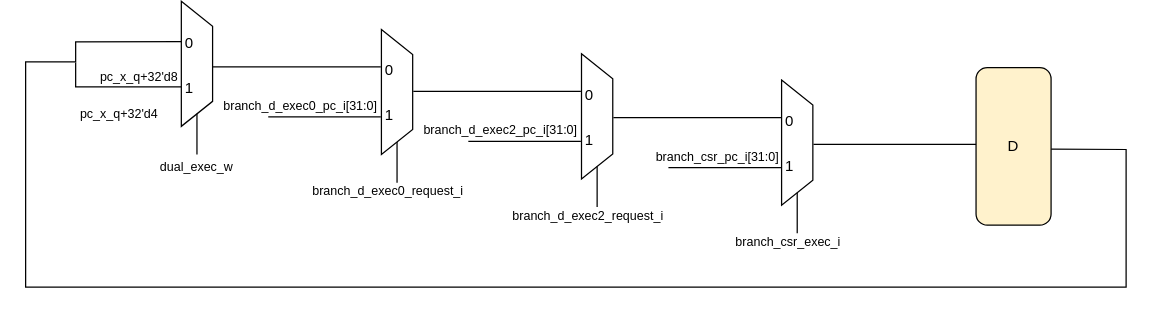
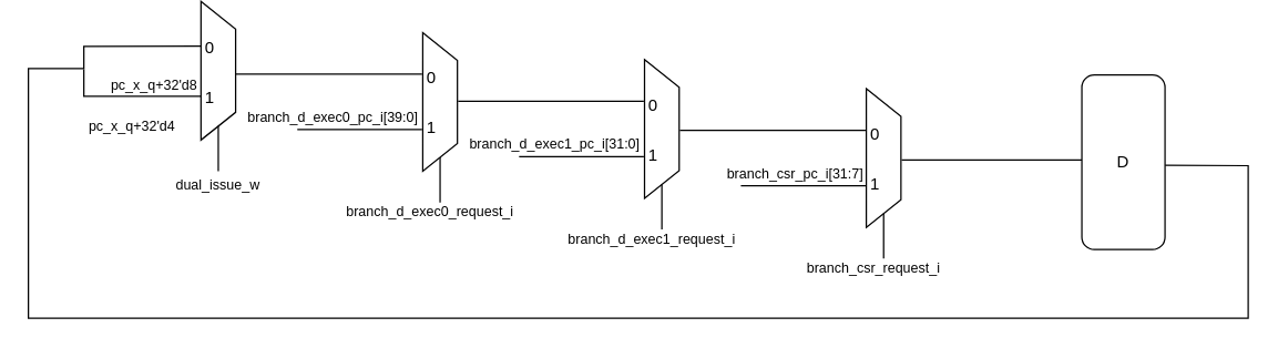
  <mxCell id="0" />
  <mxCell id="1" parent="0" />
  <mxCell id="2" value="" style="shape=trapezoid;perimeter=trapezoidPerimeter;whiteSpace=wrap;html=1;fixedSize=1;rotation=90;" vertex="1" parent="1"><mxGeometry x="107" y="33" width="100" height="25" as="geometry" /></mxCell>
  <mxCell id="3" value="&lt;font style=&quot;font-size: 10px;&quot;&gt;pc_x_q+32'd8&lt;/font&gt;" style="text;strokeColor=none;align=center;fillColor=none;html=1;verticalAlign=middle;whiteSpace=wrap;rounded=0;" vertex="1" parent="1"><mxGeometry x="76" y="49.5" width="70" height="13.5" as="geometry" /></mxCell>
  <mxCell id="4" value="&lt;p style=&quot;line-height: 100%;&quot;&gt;0&lt;br&gt;&lt;br&gt;&lt;br&gt;1&lt;/p&gt;" style="text;strokeColor=none;align=center;fillColor=none;html=1;verticalAlign=middle;whiteSpace=wrap;rounded=0;" vertex="1" parent="1"><mxGeometry x="146" y="20.5" width="10" height="50" as="geometry" /></mxCell>
  <mxCell id="5" value="&lt;font style=&quot;font-size: 10px;&quot;&gt;pc_x_q+32'd4&lt;/font&gt;" style="text;strokeColor=none;align=center;fillColor=none;html=1;verticalAlign=middle;whiteSpace=wrap;rounded=0;" vertex="1" parent="1"><mxGeometry x="60" y="78.5" width="70" height="13.5" as="geometry" /></mxCell>
  <mxCell id="6" value="" style="endArrow=none;html=1;rounded=0;exitX=0.525;exitY=0;exitDx=0;exitDy=0;exitPerimeter=0;" edge="1" parent="1" source="2"><mxGeometry width="50" height="50" relative="1" as="geometry"><mxPoint x="164" y="88" as="sourcePoint" /><mxPoint x="304" y="48" as="targetPoint" /></mxGeometry></mxCell>
  <mxCell id="7" value="" style="endArrow=none;html=1;rounded=0;entryX=1;entryY=0.5;entryDx=0;entryDy=0;" edge="1" parent="1" target="2"><mxGeometry width="50" height="50" relative="1" as="geometry"><mxPoint x="157" y="118" as="sourcePoint" /><mxPoint x="194" y="78" as="targetPoint" /></mxGeometry></mxCell>
- <mxCell id="8" value="&lt;font style=&quot;font-size: 10px;&quot;&gt;dual_exec_w&lt;/font&gt;" style="text;strokeColor=none;align=center;fillColor=none;html=1;verticalAlign=middle;whiteSpace=wrap;rounded=0;" vertex="1" parent="1"><mxGeometry x="112" y="118" width="90" height="20" as="geometry" /></mxCell>
+ <mxCell id="8" value="&lt;font style=&quot;font-size: 10px;&quot;&gt;dual_issue_w&lt;/font&gt;" style="text;strokeColor=none;align=center;fillColor=none;html=1;verticalAlign=middle;whiteSpace=wrap;rounded=0;" vertex="1" parent="1"><mxGeometry x="112" y="118" width="90" height="20" as="geometry" /></mxCell>
  <mxCell id="9" value="" style="shape=trapezoid;perimeter=trapezoidPerimeter;whiteSpace=wrap;html=1;fixedSize=1;rotation=90;" vertex="1" parent="1"><mxGeometry x="267" y="55.5" width="100" height="25" as="geometry" /></mxCell>
  <mxCell id="10" value="&lt;p style=&quot;line-height: 100%;&quot;&gt;0&lt;br&gt;&lt;br&gt;&lt;br&gt;1&lt;/p&gt;" style="text;strokeColor=none;align=center;fillColor=none;html=1;verticalAlign=middle;whiteSpace=wrap;rounded=0;" vertex="1" parent="1"><mxGeometry x="306" y="43" width="10" height="50" as="geometry" /></mxCell>
  <mxCell id="11" value="" style="endArrow=none;html=1;rounded=0;entryX=1;entryY=0.5;entryDx=0;entryDy=0;" edge="1" parent="1" target="9"><mxGeometry width="50" height="50" relative="1" as="geometry"><mxPoint x="317" y="140.5" as="sourcePoint" /><mxPoint x="354" y="100.5" as="targetPoint" /></mxGeometry></mxCell>
  <mxCell id="12" value="" style="endArrow=none;html=1;rounded=0;" edge="1" parent="1"><mxGeometry width="50" height="50" relative="1" as="geometry"><mxPoint x="214" y="88" as="sourcePoint" /><mxPoint x="304" y="88" as="targetPoint" /><Array as="points" /></mxGeometry></mxCell>
- <mxCell id="13" value="&lt;font style=&quot;font-size: 10px;&quot;&gt;branch_d_exec0_pc_i[31:0]&lt;/font&gt;" style="text;strokeColor=none;align=center;fillColor=none;html=1;verticalAlign=middle;whiteSpace=wrap;rounded=0;" vertex="1" parent="1"><mxGeometry x="179" y="68.5" width="122" height="20" as="geometry" /></mxCell>
+ <mxCell id="13" value="&lt;font style=&quot;font-size: 10px;&quot;&gt;branch_d_exec0_pc_i[39:0]&lt;/font&gt;" style="text;strokeColor=none;align=center;fillColor=none;html=1;verticalAlign=middle;whiteSpace=wrap;rounded=0;" vertex="1" parent="1"><mxGeometry x="179" y="68.5" width="122" height="20" as="geometry" /></mxCell>
  <mxCell id="14" value="&lt;font style=&quot;font-size: 10px;&quot;&gt;branch_d_exec0_request_i&lt;/font&gt;" style="text;strokeColor=none;align=center;fillColor=none;html=1;verticalAlign=middle;whiteSpace=wrap;rounded=0;" vertex="1" parent="1"><mxGeometry x="249" y="137" width="122" height="20" as="geometry" /></mxCell>
  <mxCell id="15" value="" style="endArrow=none;html=1;rounded=0;exitX=0.525;exitY=0;exitDx=0;exitDy=0;exitPerimeter=0;" edge="1" parent="1"><mxGeometry width="50" height="50" relative="1" as="geometry"><mxPoint x="330" y="67.5" as="sourcePoint" /><mxPoint x="464" y="67.5" as="targetPoint" /></mxGeometry></mxCell>
  <mxCell id="16" value="" style="shape=trapezoid;perimeter=trapezoidPerimeter;whiteSpace=wrap;html=1;fixedSize=1;rotation=90;" vertex="1" parent="1"><mxGeometry x="427" y="75" width="100" height="25" as="geometry" /></mxCell>
  <mxCell id="17" value="&lt;p style=&quot;line-height: 100%;&quot;&gt;0&lt;br&gt;&lt;br&gt;&lt;br&gt;1&lt;/p&gt;" style="text;strokeColor=none;align=center;fillColor=none;html=1;verticalAlign=middle;whiteSpace=wrap;rounded=0;" vertex="1" parent="1"><mxGeometry x="466" y="62.5" width="10" height="50" as="geometry" /></mxCell>
  <mxCell id="18" value="" style="endArrow=none;html=1;rounded=0;entryX=1;entryY=0.5;entryDx=0;entryDy=0;" edge="1" parent="1" target="16"><mxGeometry width="50" height="50" relative="1" as="geometry"><mxPoint x="477" y="160" as="sourcePoint" /><mxPoint x="514" y="120" as="targetPoint" /></mxGeometry></mxCell>
  <mxCell id="19" value="" style="endArrow=none;html=1;rounded=0;" edge="1" parent="1"><mxGeometry width="50" height="50" relative="1" as="geometry"><mxPoint x="374" y="107.5" as="sourcePoint" /><mxPoint x="464" y="107.5" as="targetPoint" /><Array as="points" /></mxGeometry></mxCell>
- <mxCell id="20" value="&lt;font style=&quot;font-size: 10px;&quot;&gt;branch_d_exec2_pc_i[31:0]&lt;/font&gt;" style="text;strokeColor=none;align=center;fillColor=none;html=1;verticalAlign=middle;whiteSpace=wrap;rounded=0;" vertex="1" parent="1"><mxGeometry x="339" y="88" width="122" height="20" as="geometry" /></mxCell>
- <mxCell id="21" value="&lt;font style=&quot;font-size: 10px;&quot;&gt;branch_d_exec2_request_i&lt;/font&gt;" style="text;strokeColor=none;align=center;fillColor=none;html=1;verticalAlign=middle;whiteSpace=wrap;rounded=0;" vertex="1" parent="1"><mxGeometry x="409" y="156.5" width="122" height="20" as="geometry" /></mxCell>
+ <mxCell id="20" value="&lt;font style=&quot;font-size: 10px;&quot;&gt;branch_d_exec1_pc_i[31:0]&lt;/font&gt;" style="text;strokeColor=none;align=center;fillColor=none;html=1;verticalAlign=middle;whiteSpace=wrap;rounded=0;" vertex="1" parent="1"><mxGeometry x="339" y="88" width="122" height="20" as="geometry" /></mxCell>
+ <mxCell id="21" value="&lt;font style=&quot;font-size: 10px;&quot;&gt;branch_d_exec1_request_i&lt;/font&gt;" style="text;strokeColor=none;align=center;fillColor=none;html=1;verticalAlign=middle;whiteSpace=wrap;rounded=0;" vertex="1" parent="1"><mxGeometry x="409" y="156.5" width="122" height="20" as="geometry" /></mxCell>
  <mxCell id="22" value="" style="endArrow=none;html=1;rounded=0;exitX=0.525;exitY=0;exitDx=0;exitDy=0;exitPerimeter=0;" edge="1" parent="1"><mxGeometry width="50" height="50" relative="1" as="geometry"><mxPoint x="490" y="88.5" as="sourcePoint" /><mxPoint x="624" y="88.5" as="targetPoint" /></mxGeometry></mxCell>
  <mxCell id="23" value="" style="shape=trapezoid;perimeter=trapezoidPerimeter;whiteSpace=wrap;html=1;fixedSize=1;rotation=90;" vertex="1" parent="1"><mxGeometry x="587" y="96" width="100" height="25" as="geometry" /></mxCell>
  <mxCell id="24" value="&lt;p style=&quot;line-height: 100%;&quot;&gt;0&lt;br&gt;&lt;br&gt;&lt;br&gt;1&lt;/p&gt;" style="text;strokeColor=none;align=center;fillColor=none;html=1;verticalAlign=middle;whiteSpace=wrap;rounded=0;" vertex="1" parent="1"><mxGeometry x="626" y="83.5" width="10" height="50" as="geometry" /></mxCell>
  <mxCell id="25" value="" style="endArrow=none;html=1;rounded=0;entryX=1;entryY=0.5;entryDx=0;entryDy=0;" edge="1" parent="1" target="23"><mxGeometry width="50" height="50" relative="1" as="geometry"><mxPoint x="637" y="181" as="sourcePoint" /><mxPoint x="674" y="141" as="targetPoint" /></mxGeometry></mxCell>
  <mxCell id="26" value="" style="endArrow=none;html=1;rounded=0;" edge="1" parent="1"><mxGeometry width="50" height="50" relative="1" as="geometry"><mxPoint x="534" y="128.5" as="sourcePoint" /><mxPoint x="624" y="128.5" as="targetPoint" /><Array as="points" /></mxGeometry></mxCell>
- <mxCell id="27" value="&lt;font style=&quot;font-size: 10px;&quot;&gt;branch_csr_pc_i[31:0]&lt;/font&gt;" style="text;strokeColor=none;align=center;fillColor=none;html=1;verticalAlign=middle;whiteSpace=wrap;rounded=0;" vertex="1" parent="1"><mxGeometry x="526" y="110" width="95" height="20" as="geometry" /></mxCell>
- <mxCell id="28" value="&lt;span style=&quot;font-size: 10px;&quot;&gt;branch_csr_exec_i&lt;/span&gt;" style="text;strokeColor=none;align=center;fillColor=none;html=1;verticalAlign=middle;whiteSpace=wrap;rounded=0;" vertex="1" parent="1"><mxGeometry x="569" y="177.5" width="122" height="20" as="geometry" /></mxCell>
- <mxCell id="29" value="D" style="rounded=1;whiteSpace=wrap;html=1;fillColor=#fff2cc;" vertex="1" parent="1"><mxGeometry x="780" y="48.5" width="60" height="126" as="geometry" /></mxCell>
+ <mxCell id="27" value="&lt;font style=&quot;font-size: 10px;&quot;&gt;branch_csr_pc_i[31:7]&lt;/font&gt;" style="text;strokeColor=none;align=center;fillColor=none;html=1;verticalAlign=middle;whiteSpace=wrap;rounded=0;" vertex="1" parent="1"><mxGeometry x="526" y="110" width="95" height="20" as="geometry" /></mxCell>
+ <mxCell id="28" value="&lt;span style=&quot;font-size: 10px;&quot;&gt;branch_csr_request_i&lt;/span&gt;" style="text;strokeColor=none;align=center;fillColor=none;html=1;verticalAlign=middle;whiteSpace=wrap;rounded=0;" vertex="1" parent="1"><mxGeometry x="569" y="177.5" width="122" height="20" as="geometry" /></mxCell>
+ <mxCell id="29" value="D" style="rounded=1;whiteSpace=wrap;html=1;" vertex="1" parent="1"><mxGeometry x="780" y="48.5" width="60" height="126" as="geometry" /></mxCell>
  <mxCell id="30" value="" style="endArrow=none;html=1;rounded=0;exitX=0.525;exitY=0;exitDx=0;exitDy=0;exitPerimeter=0;" edge="1" parent="1"><mxGeometry width="50" height="50" relative="1" as="geometry"><mxPoint x="650" y="110" as="sourcePoint" /><mxPoint x="780" y="110" as="targetPoint" /></mxGeometry></mxCell>
  <mxCell id="31" value="" style="endArrow=none;html=1;rounded=0;exitX=1.001;exitY=0.517;exitDx=0;exitDy=0;exitPerimeter=0;entryX=0.323;entryY=1;entryDx=0;entryDy=0;entryPerimeter=0;" edge="1" parent="1" source="29" target="2"><mxGeometry width="50" height="50" relative="1" as="geometry"><mxPoint x="920" y="124" as="sourcePoint" /><mxPoint x="80" y="34" as="targetPoint" /><Array as="points"><mxPoint x="900" y="114" /><mxPoint x="900" y="224" /><mxPoint x="20" y="224" /><mxPoint x="20" y="44" /><mxPoint x="60" y="44" /><mxPoint x="60" y="28" /></Array></mxGeometry></mxCell>
  <mxCell id="32" value="" style="endArrow=none;html=1;rounded=0;entryX=0.685;entryY=1.007;entryDx=0;entryDy=0;entryPerimeter=0;" edge="1" parent="1" target="2"><mxGeometry width="50" height="50" relative="1" as="geometry"><mxPoint x="60" y="44.5" as="sourcePoint" /><mxPoint x="140" y="64" as="targetPoint" /><Array as="points"><mxPoint x="60" y="64" /></Array></mxGeometry></mxCell>
